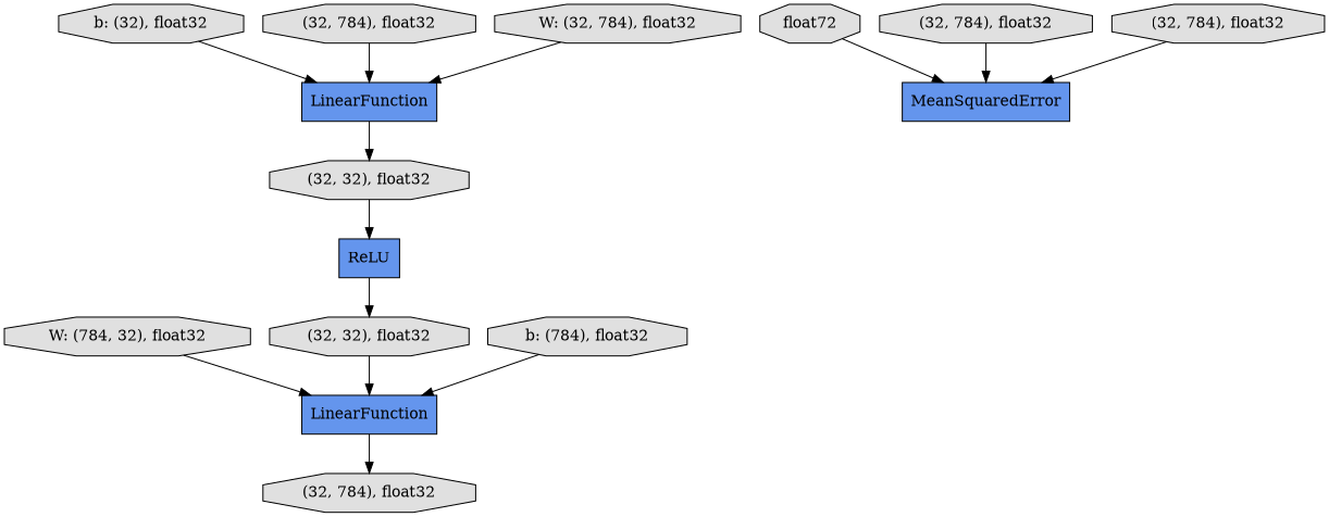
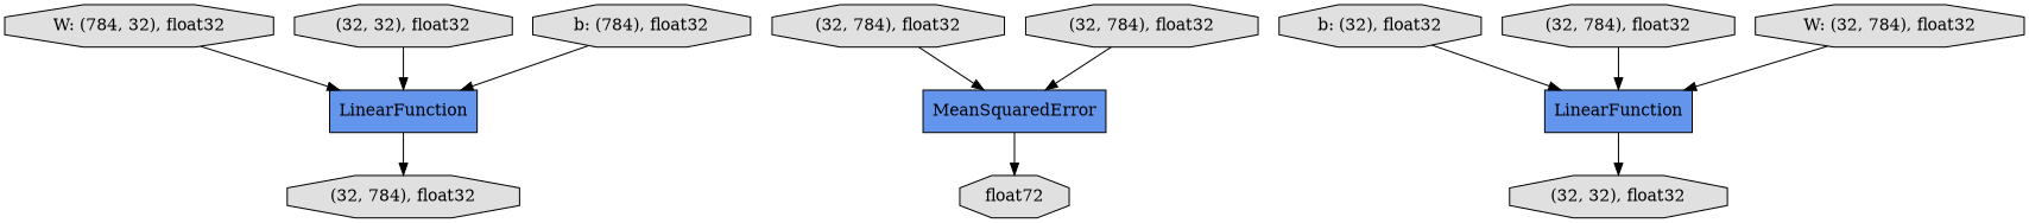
  digraph {
    rankdir=TB
    node [fillcolor="#E0E0E0" shape=octagon style=filled]
    n1 [label="W: (784, 32), float32"]
    n2 [fillcolor="#6495ED" label=LinearFunction shape=record]
    n3 [label="(32, 784), float32"]
    n4 [label=float72]
    n5 [label="(32, 32), float32"]
-   n6 [fillcolor="#6495ED" label=ReLU shape=record]
    n7 [label="(32, 32), float32"]
    n8 [label="b: (784), float32"]
    n9 [fillcolor="#6495ED" label=MeanSquaredError shape=record]
    n10 [fillcolor="#6495ED" label=LinearFunction shape=record]
    n11 [label="b: (32), float32"]
    n12 [label="(32, 784), float32"]
    n13 [label="(32, 784), float32"]
    n14 [label="W: (32, 784), float32"]
    n15 [label="(32, 784), float32"]
    n1 -> n2
    n2 -> n3
-   n5 -> n6
-   n6 -> n7
    n7 -> n2
    n8 -> n2
-   n4 -> n9
+   n9 -> n4
    n10 -> n5
    n11 -> n10
    n12 -> n9
    n13 -> n10
    n14 -> n10
    n15 -> n9
  }
